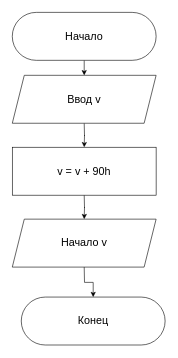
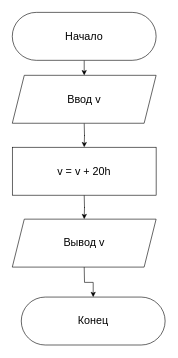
  <mxCell id="0" />
  <mxCell id="1" parent="0" />
  <mxCell id="2" style="edgeStyle=orthogonalEdgeStyle;rounded=0;orthogonalLoop=1;jettySize=auto;html=1;exitX=0.5;exitY=1;exitDx=0;exitDy=0;entryX=0.5;entryY=0;entryDx=0;entryDy=0;spacing=0;fontFamily=Helvetica;fontSize=18;" parent="1" source="3" edge="1"><mxGeometry relative="1" as="geometry"><mxPoint x="140" y="125" as="targetPoint" /></mxGeometry></mxCell>
  <mxCell id="3" value="Начало" style="rounded=1;whiteSpace=wrap;html=1;arcSize=50;spacing=0;fontFamily=Helvetica;fontSize=18;" parent="1" vertex="1"><mxGeometry x="20" y="20" width="240" height="80" as="geometry" /></mxCell>
  <mxCell id="4" style="edgeStyle=orthogonalEdgeStyle;rounded=0;orthogonalLoop=1;jettySize=auto;html=1;exitX=0.5;exitY=1;exitDx=0;exitDy=0;entryX=0.5;entryY=0;entryDx=0;entryDy=0;spacing=0;fontFamily=Helvetica;fontSize=18;" parent="1" edge="1"><mxGeometry relative="1" as="geometry"><mxPoint x="140" y="205" as="sourcePoint" /><mxPoint x="140" y="245" as="targetPoint" /></mxGeometry></mxCell>
  <mxCell id="5" style="edgeStyle=orthogonalEdgeStyle;rounded=0;orthogonalLoop=1;jettySize=auto;html=1;exitX=0.5;exitY=1;exitDx=0;exitDy=0;spacing=0;fontFamily=Helvetica;fontSize=18;" parent="1" edge="1"><mxGeometry relative="1" as="geometry"><mxPoint x="140" y="325" as="sourcePoint" /><mxPoint x="140" y="365" as="targetPoint" /></mxGeometry></mxCell>
  <mxCell id="6" style="edgeStyle=orthogonalEdgeStyle;rounded=0;orthogonalLoop=1;jettySize=auto;html=1;exitX=0.5;exitY=1;exitDx=0;exitDy=0;entryX=0.5;entryY=0;entryDx=0;entryDy=0;spacing=0;fontFamily=Helvetica;fontSize=18;" parent="1" target="7" edge="1"><mxGeometry relative="1" as="geometry"><mxPoint x="140" y="445" as="sourcePoint" /></mxGeometry></mxCell>
  <mxCell id="7" value="Конец" style="rounded=1;whiteSpace=wrap;html=1;arcSize=50;spacing=0;fontFamily=Helvetica;fontSize=18;" parent="1" vertex="1"><mxGeometry x="35" y="495" width="240" height="80" as="geometry" /></mxCell>
  <mxCell id="8" value="Ввод v" style="shape=parallelogram;perimeter=parallelogramPerimeter;whiteSpace=wrap;html=1;fixedSize=1;fontFamily=Helvetica;fontSize=18;" parent="1" vertex="1"><mxGeometry x="20" y="125" width="240" height="80" as="geometry" /></mxCell>
- <mxCell id="9" value="Начало v" style="shape=parallelogram;perimeter=parallelogramPerimeter;whiteSpace=wrap;html=1;fixedSize=1;fontFamily=Helvetica;fontSize=18;" parent="1" vertex="1"><mxGeometry x="20" y="365" width="240" height="80" as="geometry" /></mxCell>
- <mxCell id="10" value="&lt;font style=&quot;font-size: 18px;&quot;&gt;v = v + 90h&lt;/font&gt;" style="rounded=0;whiteSpace=wrap;html=1;" vertex="1" parent="1"><mxGeometry x="20" y="245" width="240" height="80" as="geometry" /></mxCell>
+ <mxCell id="9" value="Вывод v" style="shape=parallelogram;perimeter=parallelogramPerimeter;whiteSpace=wrap;html=1;fixedSize=1;fontFamily=Helvetica;fontSize=18;" parent="1" vertex="1"><mxGeometry x="20" y="365" width="240" height="80" as="geometry" /></mxCell>
+ <mxCell id="10" value="&lt;font style=&quot;font-size: 18px;&quot;&gt;v = v + 20h&lt;/font&gt;" style="rounded=0;whiteSpace=wrap;html=1;" vertex="1" parent="1"><mxGeometry x="20" y="245" width="240" height="80" as="geometry" /></mxCell>
